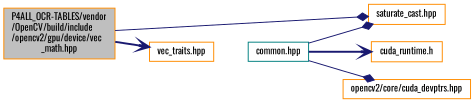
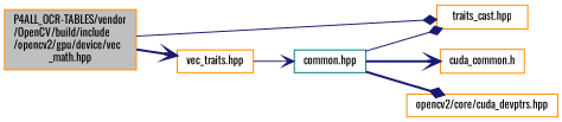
  digraph {
    fontname=Oswald
    rankdir=LR
    node [color=darkorange fillcolor=white fontname=Oswald fontsize=10 shape=record style=filled]
    edge [arrowhead=vee color=midnightblue fontname=Oswald fontsize=10 labelfontname=Helvetica labelfontsize=10 style=bold]
    n1 [fillcolor=grey75 fontcolor=black height=0.2 label="P4ALL_OCR-TABLES/vendor\l/OpenCV/build/include\l/opencv2/gpu/device/vec\l_math.hpp" width=0.4]
    n2 [height=0.2 label="vec_traits.hpp" width=0.4]
-   n3 [height=0.2 label="saturate_cast.hpp" width=0.4]
+   n3 [height=0.2 label="traits_cast.hpp" width=0.4]
    n4 [color=teal height=0.2 label="common.hpp" width=0.4]
-   n5 [height=0.2 label="cuda_runtime.h" width=0.4]
+   n5 [height=0.2 label="cuda_common.h" width=0.4]
    n6 [height=0.2 label="opencv2/core/cuda_devptrs.hpp" width=0.4]
    n1 -> n2
    n1 -> n3 [arrowhead=diamond style=solid]
+   n2 -> n4 [style=solid]
    n4 -> n3 [arrowhead=diamond style=solid]
    n4 -> n5
-   n4 -> n6 [arrowhead=diamond style=solid]
+   n4 -> n6 [arrowhead=diamond]
  }
